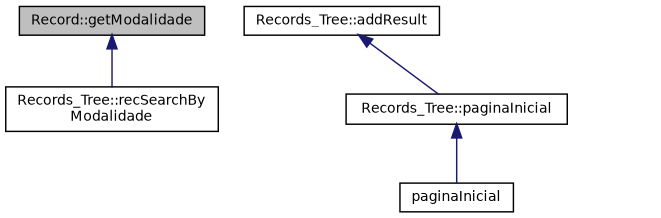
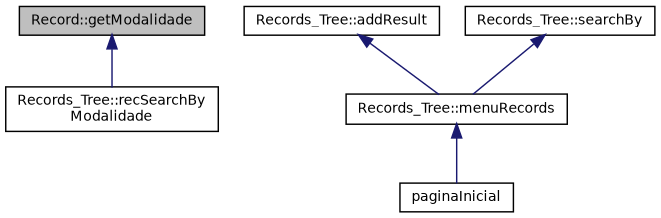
  digraph {
    rankdir=TB
    node [color=black fillcolor=white fontname=Helvetica fontsize=10 shape=record style=filled]
    edge [color=midnightblue dir=back fontname=Helvetica fontsize=10 labelfontname=Helvetica labelfontsize=10 style=solid]
    n1 [fillcolor=grey75 fontcolor=black height=0.2 label="Record::getModalidade" width=0.4]
    n2 [height=0.2 label="Records_Tree::recSearchBy\lModalidade" width=0.4]
    n3 [height=0.2 label="Records_Tree::addResult" width=0.4]
-   n4 [height=0.2 label="Records_Tree::paginaInicial" width=0.4]
+   n4 [height=0.2 label="Records_Tree::menuRecords" width=0.4]
    n5 [height=0.2 label=paginaInicial width=0.4]
+   n6 [height=0.2 label="Records_Tree::searchBy" width=0.4]
    n1 -> n2
    n3 -> n4
    n4 -> n5
+   n6 -> n4
  }
